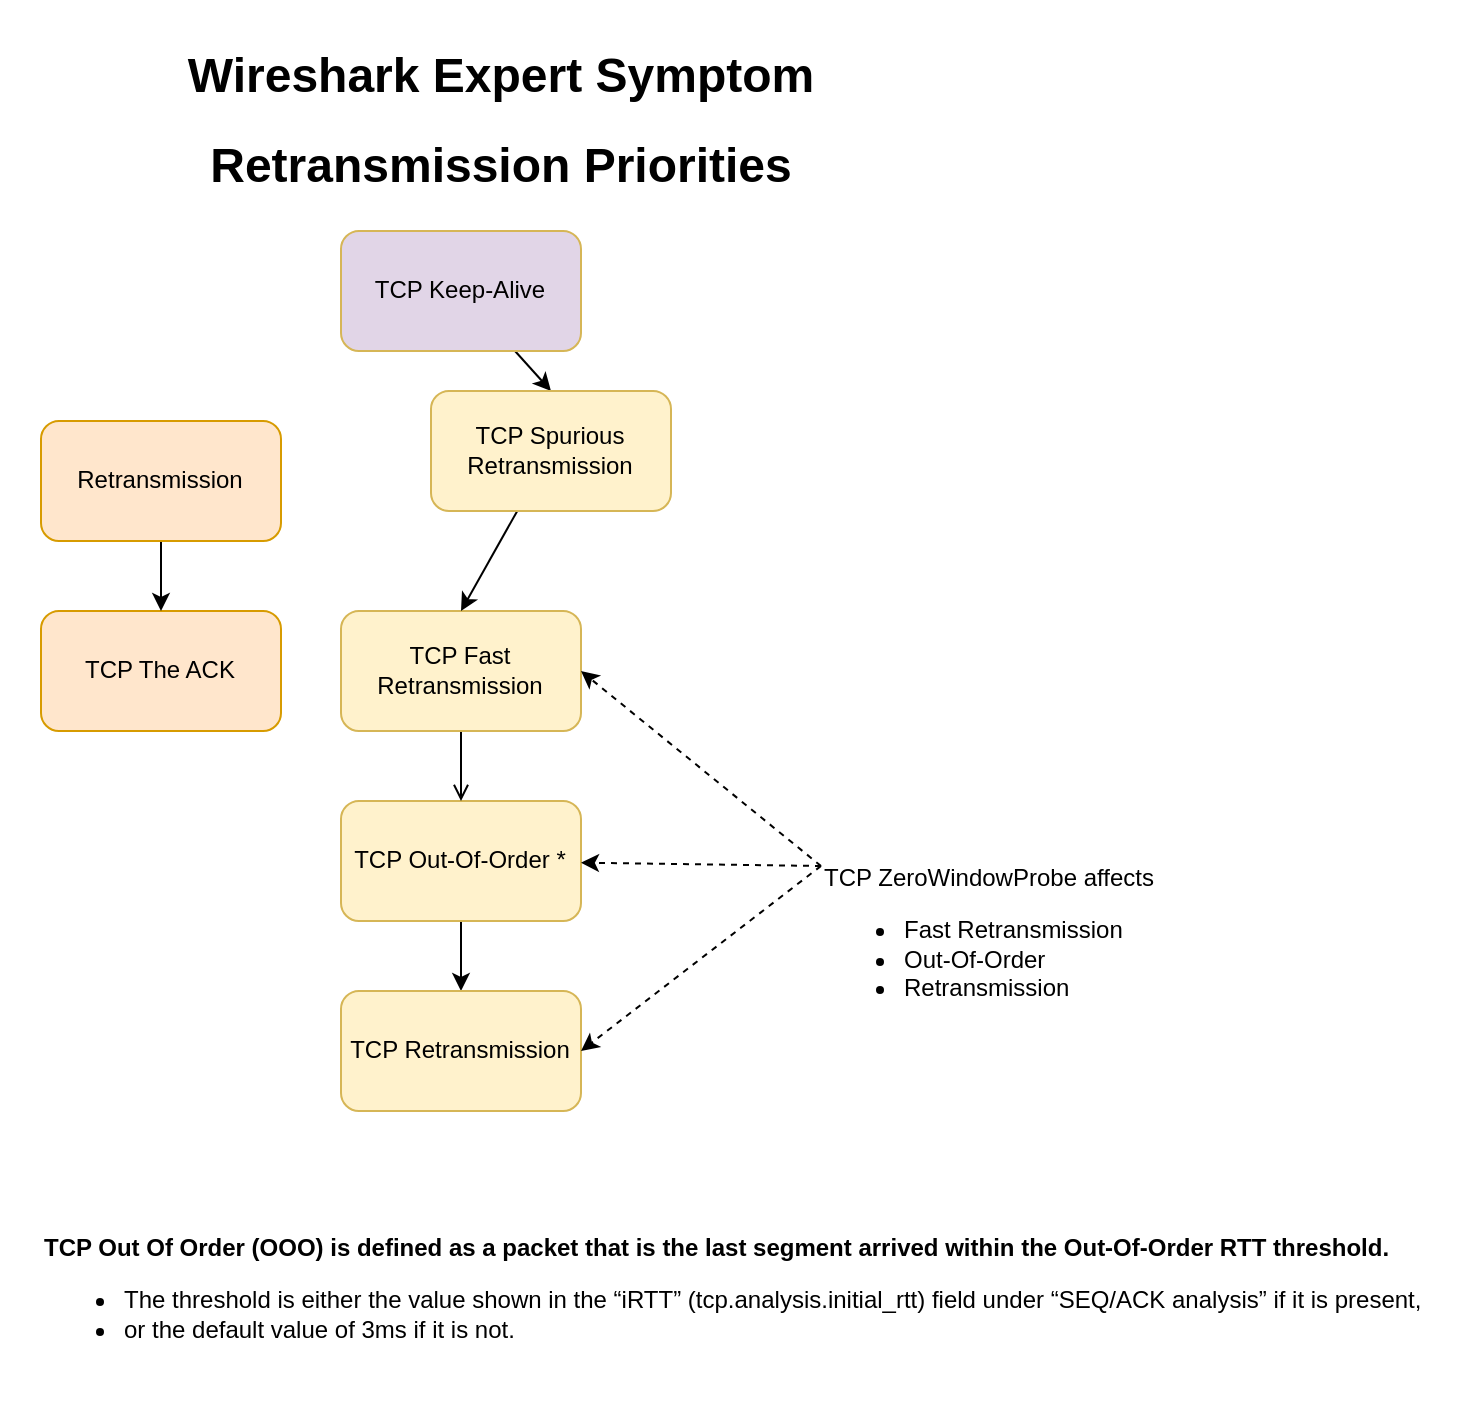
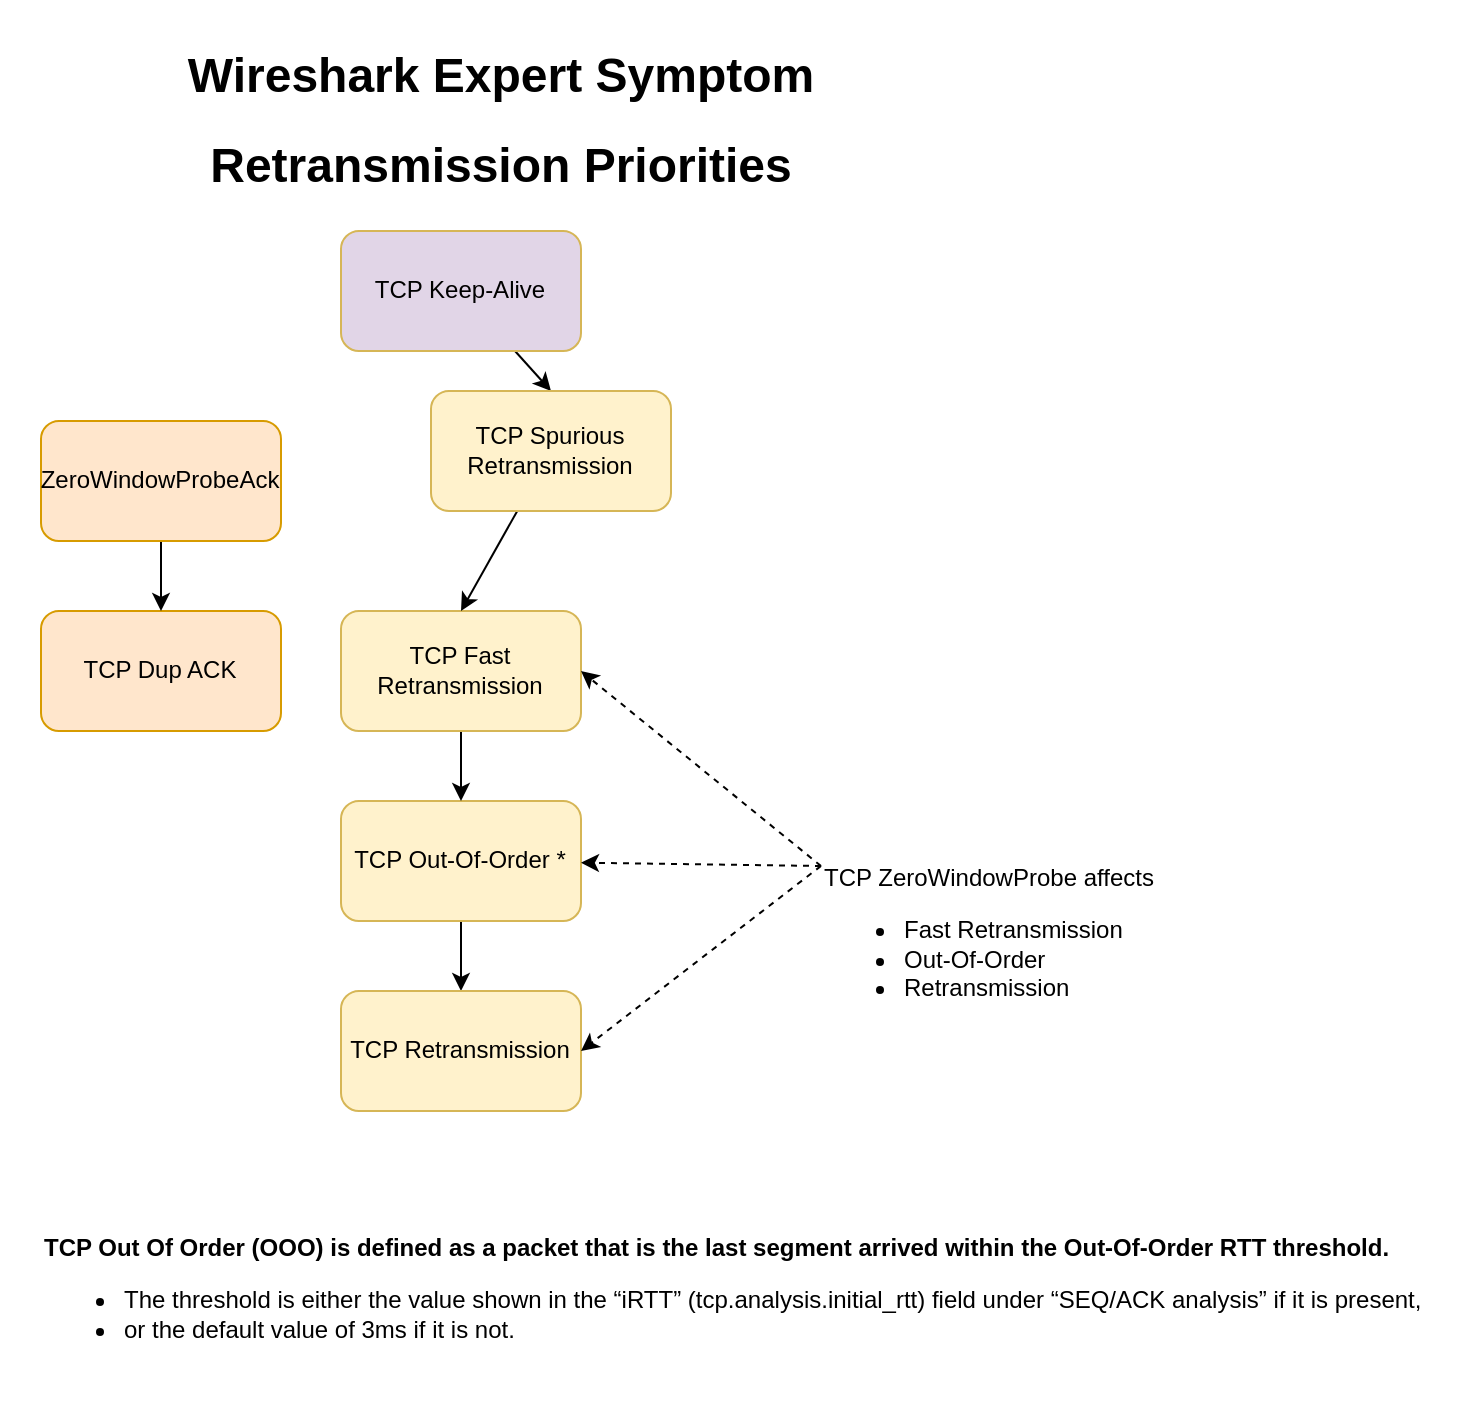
  <mxCell id="0" />
  <mxCell id="1" parent="0" />
  <mxCell id="2" style="edgeStyle=orthogonalEdgeStyle;rounded=0;orthogonalLoop=1;jettySize=auto;html=1;entryX=0.5;entryY=0;entryDx=0;entryDy=0;" parent="1" source="3" target="4" edge="1"><mxGeometry relative="1" as="geometry" /></mxCell>
  <mxCell id="3" value="TCP Out-Of-Order *" style="rounded=1;whiteSpace=wrap;html=1;fillColor=#fff2cc;strokeColor=#d6b656;" parent="1" vertex="1"><mxGeometry x="170" y="400" width="120" height="60" as="geometry" /></mxCell>
  <mxCell id="4" value="TCP Retransmission" style="rounded=1;whiteSpace=wrap;html=1;fillColor=#fff2cc;strokeColor=#d6b656;" parent="1" vertex="1"><mxGeometry x="170" y="495" width="120" height="60" as="geometry" /></mxCell>
- <mxCell id="5" value="TCP The ACK" style="rounded=1;whiteSpace=wrap;html=1;fillColor=#ffe6cc;strokeColor=#d79b00;" parent="1" vertex="1"><mxGeometry x="20" y="305" width="120" height="60" as="geometry" /></mxCell>
+ <mxCell id="5" value="TCP Dup ACK" style="rounded=1;whiteSpace=wrap;html=1;fillColor=#ffe6cc;strokeColor=#d79b00;" parent="1" vertex="1"><mxGeometry x="20" y="305" width="120" height="60" as="geometry" /></mxCell>
  <mxCell id="6" style="edgeStyle=none;rounded=0;orthogonalLoop=1;jettySize=auto;html=1;" parent="1" source="7" target="5" edge="1"><mxGeometry relative="1" as="geometry" /></mxCell>
- <mxCell id="7" value="Retransmission" style="rounded=1;whiteSpace=wrap;html=1;fillColor=#ffe6cc;strokeColor=#d79b00;" parent="1" vertex="1"><mxGeometry x="20" y="210" width="120" height="60" as="geometry" /></mxCell>
+ <mxCell id="7" value="ZeroWindowProbeAck" style="rounded=1;whiteSpace=wrap;html=1;fillColor=#ffe6cc;strokeColor=#d79b00;" parent="1" vertex="1"><mxGeometry x="20" y="210" width="120" height="60" as="geometry" /></mxCell>
  <mxCell id="8" style="rounded=0;orthogonalLoop=1;jettySize=auto;html=1;entryX=0.5;entryY=0;entryDx=0;entryDy=0;" parent="1" source="9" target="13" edge="1"><mxGeometry relative="1" as="geometry" /></mxCell>
  <mxCell id="9" value="TCP Keep-Alive" style="rounded=1;whiteSpace=wrap;html=1;fillColor=#e1d5e7;strokeColor=#d6b656;" parent="1" vertex="1"><mxGeometry x="170" y="115" width="120" height="60" as="geometry" /></mxCell>
- <mxCell id="10" style="edgeStyle=none;rounded=0;orthogonalLoop=1;jettySize=auto;html=1;endArrow=open;" parent="1" source="11" target="3" edge="1"><mxGeometry relative="1" as="geometry" /></mxCell>
+ <mxCell id="10" style="edgeStyle=none;rounded=0;orthogonalLoop=1;jettySize=auto;html=1;" parent="1" source="11" target="3" edge="1"><mxGeometry relative="1" as="geometry" /></mxCell>
  <mxCell id="11" value="TCP Fast Retransmission" style="rounded=1;whiteSpace=wrap;html=1;fillColor=#fff2cc;strokeColor=#d6b656;" parent="1" vertex="1"><mxGeometry x="170" y="305" width="120" height="60" as="geometry" /></mxCell>
  <mxCell id="12" style="edgeStyle=none;rounded=0;orthogonalLoop=1;jettySize=auto;html=1;entryX=0.5;entryY=0;entryDx=0;entryDy=0;" parent="1" source="13" target="11" edge="1"><mxGeometry relative="1" as="geometry" /></mxCell>
  <mxCell id="13" value="TCP Spurious Retransmission" style="rounded=1;whiteSpace=wrap;html=1;fillColor=#fff2cc;strokeColor=#d6b656;" parent="1" vertex="1"><mxGeometry x="215" y="195" width="120" height="60" as="geometry" /></mxCell>
  <mxCell id="14" style="edgeStyle=none;rounded=0;orthogonalLoop=1;jettySize=auto;html=1;entryX=1;entryY=0.5;entryDx=0;entryDy=0;dashed=1;exitX=0;exitY=0.25;exitDx=0;exitDy=0;" parent="1" source="17" target="11" edge="1"><mxGeometry relative="1" as="geometry"><mxPoint x="370" y="425" as="sourcePoint" /></mxGeometry></mxCell>
  <mxCell id="15" style="edgeStyle=none;rounded=0;orthogonalLoop=1;jettySize=auto;html=1;dashed=1;exitX=0;exitY=0.25;exitDx=0;exitDy=0;" parent="1" source="17" target="3" edge="1"><mxGeometry relative="1" as="geometry"><mxPoint x="370" y="426.957" as="sourcePoint" /></mxGeometry></mxCell>
  <mxCell id="16" style="edgeStyle=none;rounded=0;orthogonalLoop=1;jettySize=auto;html=1;entryX=1;entryY=0.5;entryDx=0;entryDy=0;dashed=1;exitX=0;exitY=0.25;exitDx=0;exitDy=0;" parent="1" source="17" target="4" edge="1"><mxGeometry relative="1" as="geometry"><mxPoint x="370" y="425" as="sourcePoint" /></mxGeometry></mxCell>
  <mxCell id="17" value="&lt;span&gt;TCP ZeroWindowProbe a&lt;/span&gt;ffects &lt;br&gt;&lt;ul&gt;&lt;li&gt;Fast Retransmission&lt;/li&gt;&lt;li&gt;Out-Of-Order&lt;/li&gt;&lt;li&gt;Retransmission&lt;/li&gt;&lt;/ul&gt;" style="text;whiteSpace=wrap;html=1;align=left;" parent="1" vertex="1"><mxGeometry x="410" y="425" width="180" height="30" as="geometry" /></mxCell>
  <mxCell id="18" value="&lt;b&gt;TCP Out Of Order (OOO) is defined as a packet that is&amp;nbsp;&lt;span&gt;the last segment arrived within the Out-Of-Order RTT threshold.&amp;nbsp;&lt;/span&gt;&lt;/b&gt;&lt;br&gt;&lt;ul&gt;&lt;li&gt;The threshold is either the value shown in the “iRTT” (tcp.analysis.initial_rtt) field under “SEQ/ACK analysis” if it is present,&lt;/li&gt;&lt;li&gt;or the default value of 3ms if it is not.&lt;br&gt;&lt;/li&gt;&lt;/ul&gt;" style="text;html=1;align=left;verticalAlign=middle;resizable=0;points=[];autosize=1;strokeColor=none;fillColor=none;" parent="1" vertex="1"><mxGeometry x="20" y="615" width="700" height="70" as="geometry" /></mxCell>
  <mxCell id="19" value="&lt;h1&gt;Wireshark Expert Symptom&lt;/h1&gt;&lt;h1&gt;Retransmission Priorities&lt;/h1&gt;" style="text;html=1;align=center;verticalAlign=middle;resizable=0;points=[];autosize=1;strokeColor=none;fillColor=none;" vertex="1" parent="1"><mxGeometry x="85" y="20" width="330" height="80" as="geometry" /></mxCell>
